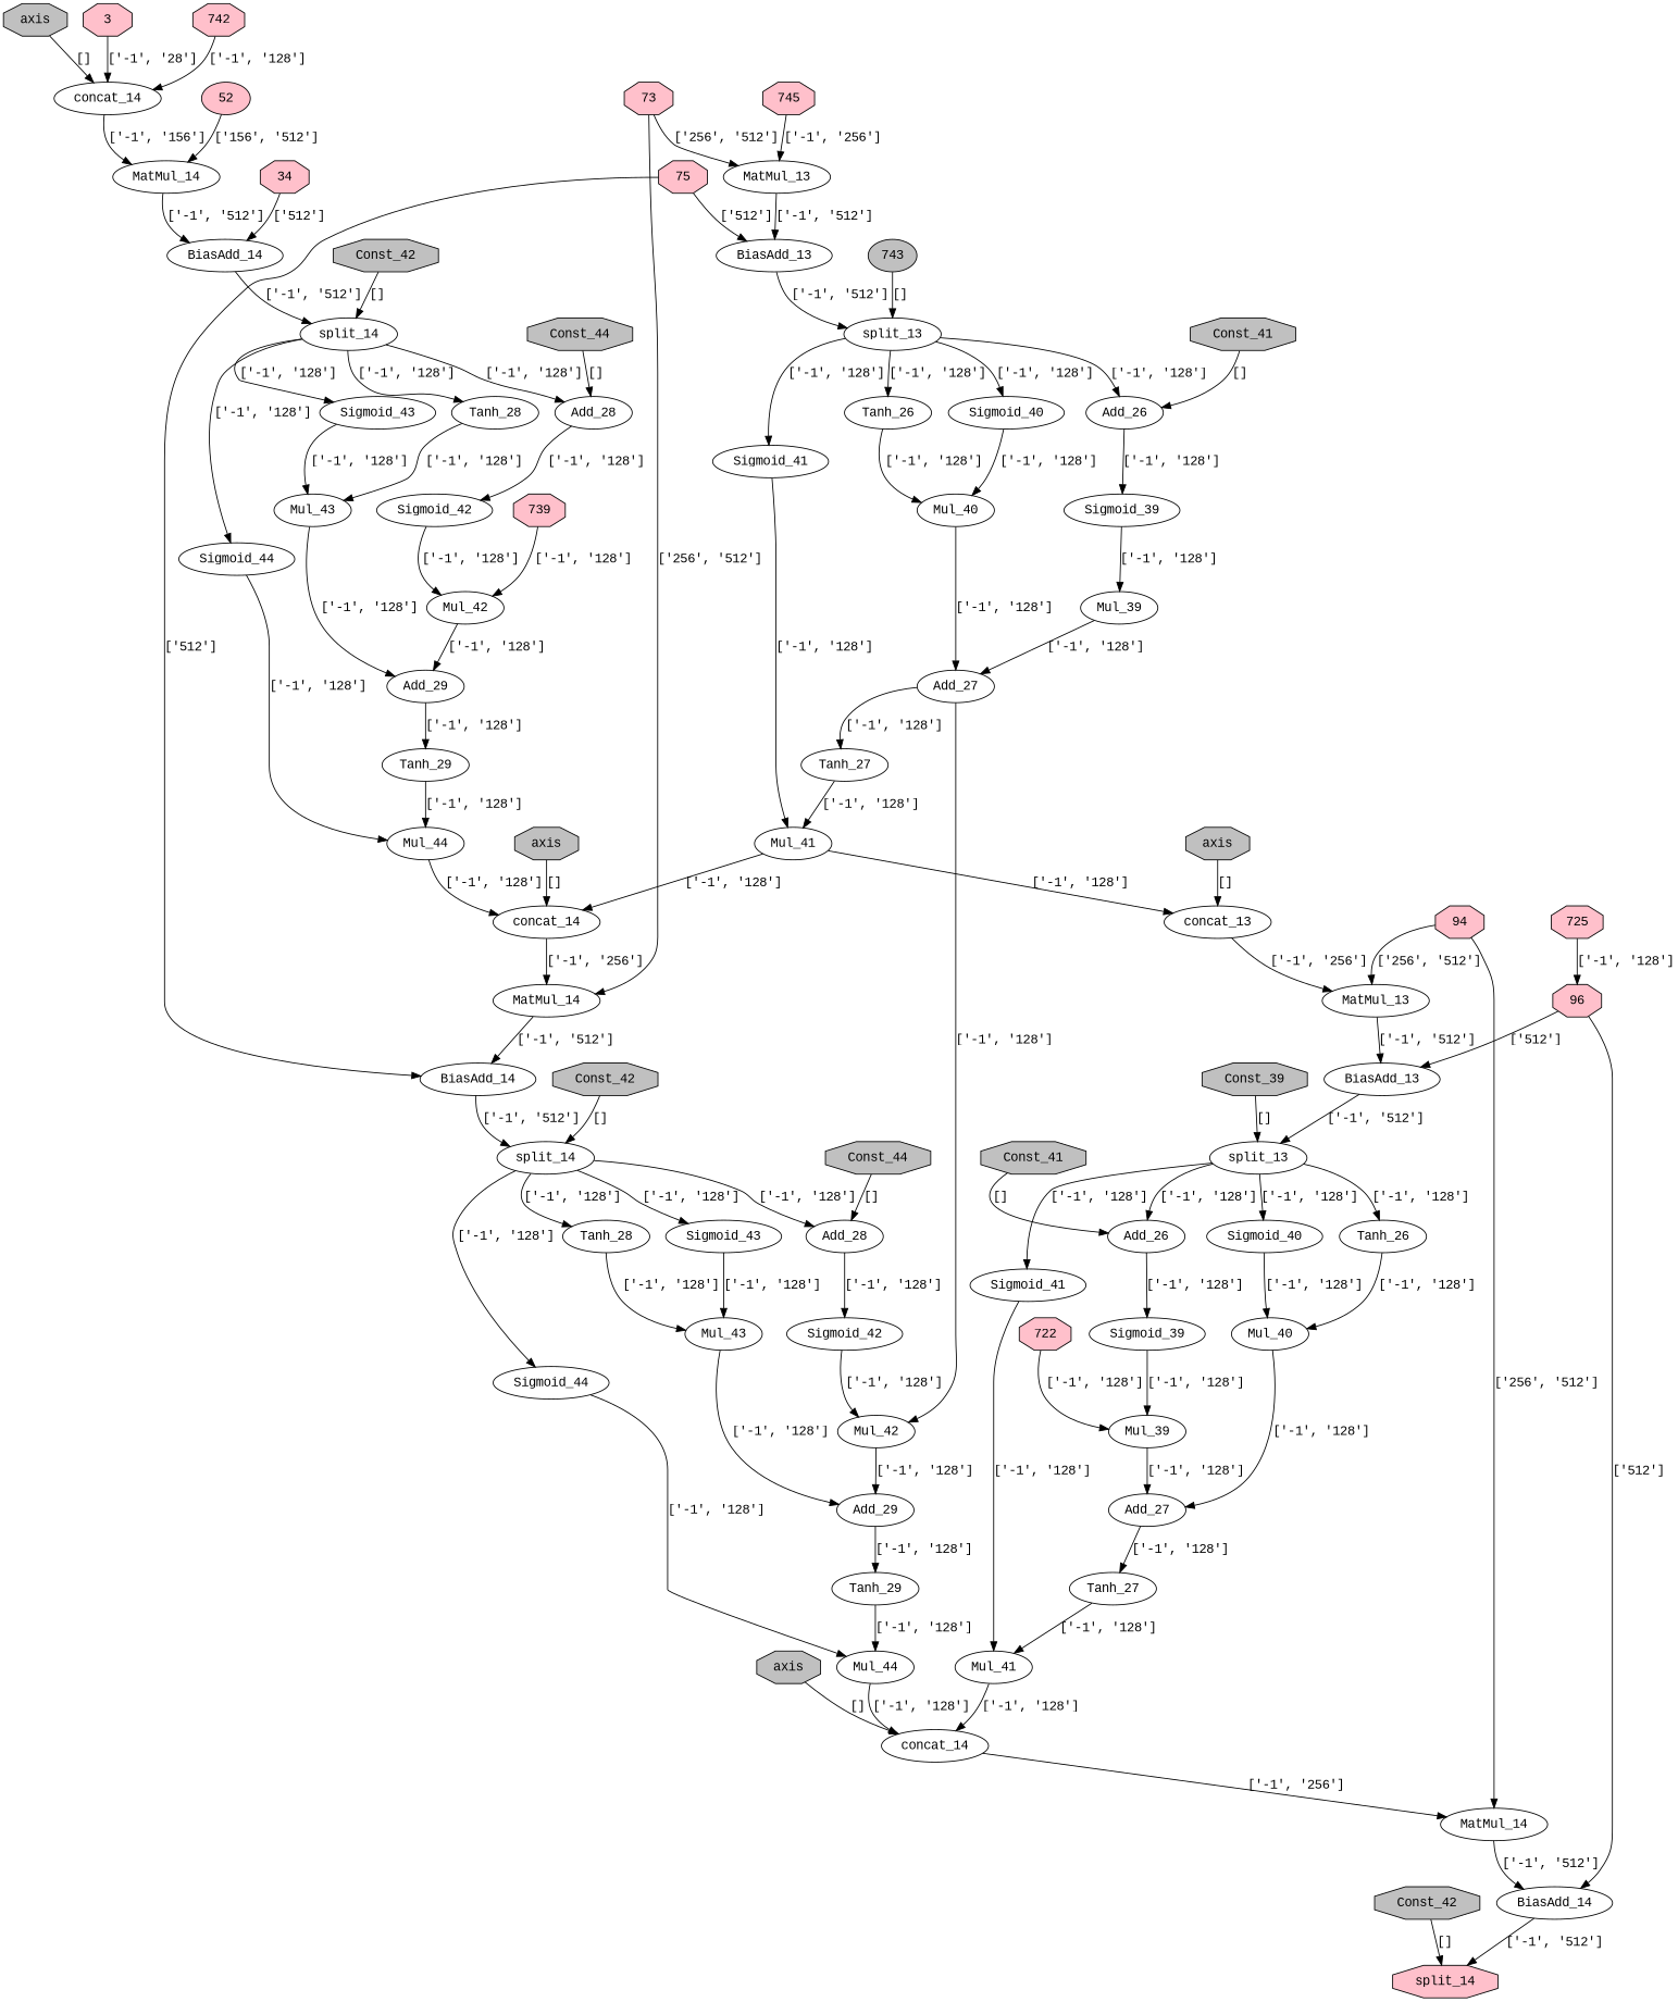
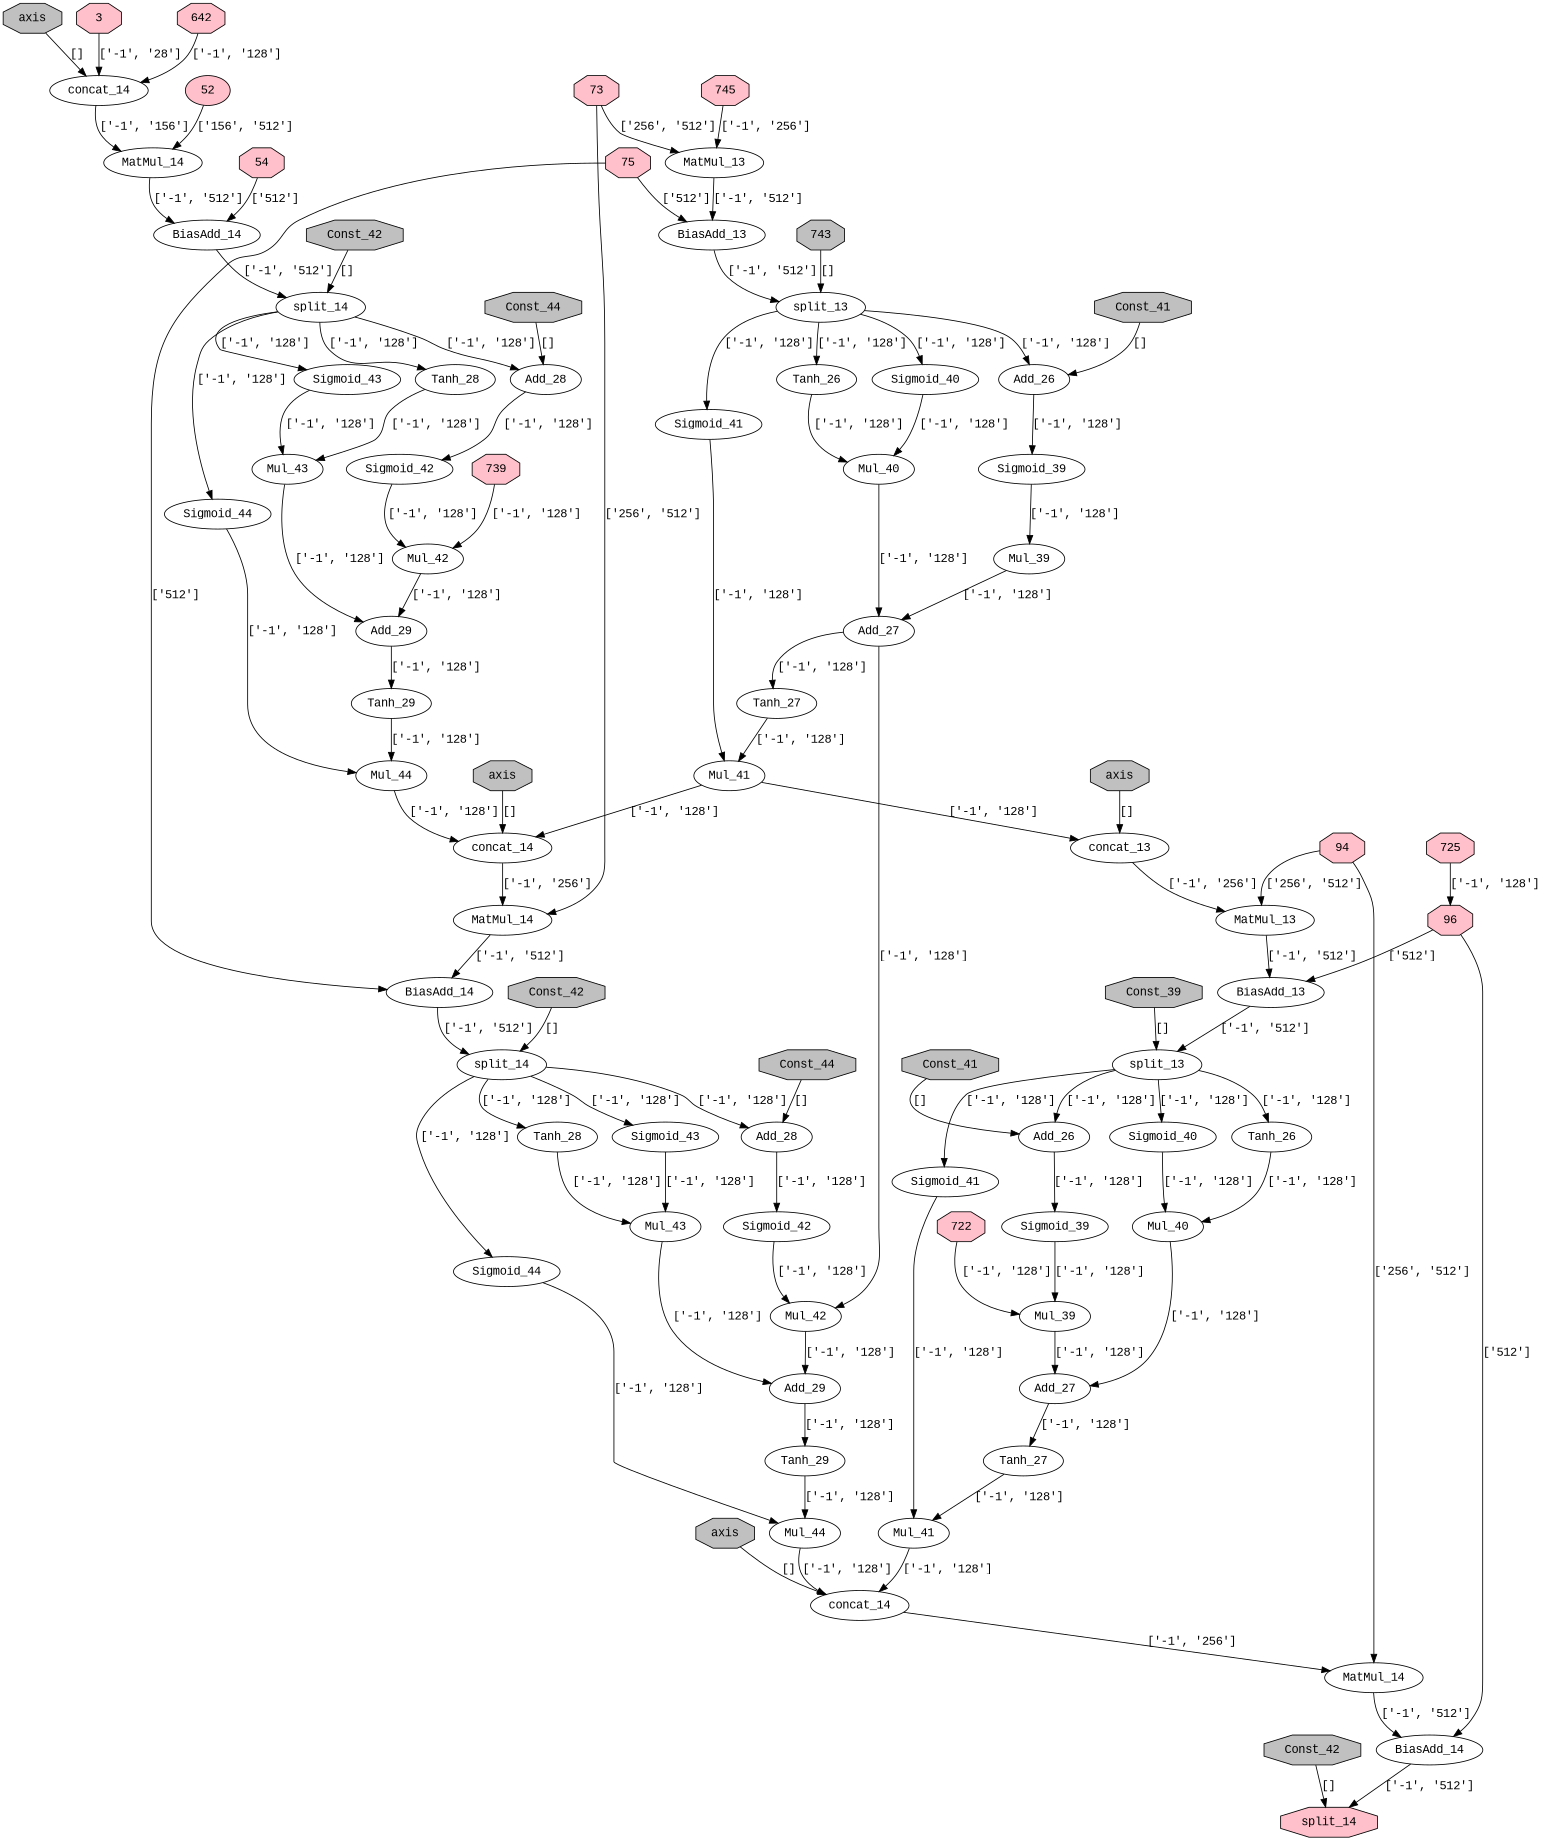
  strict digraph {
    fontname="Liberation Mono"
    node [fontname="Liberation Mono"]
    edge [fontname="Liberation Mono"]
    n1 [label=Sigmoid_39]
    n2 [label=Mul_39]
    n3 [label=Add_27]
    n4 [label=Tanh_27]
    n5 [label=Mul_41]
    n6 [label=Sigmoid_40]
    n7 [label=Mul_40]
    n8 [label=Tanh_26]
    n9 [label=concat_14]
    n10 [label=MatMul_14]
    n11 [label=Sigmoid_41]
    n12 [label=BiasAdd_14]
    n13 [fillcolor=grey label=Const_42 shape=octagon style=filled]
    n14 [label=split_14]
    n15 [label=Add_28]
    n16 [label=Tanh_28]
    n17 [label=Sigmoid_44]
    n18 [label=Sigmoid_43]
    n19 [label=Sigmoid_42]
    n20 [label=Mul_43]
    n21 [label=Mul_44]
    n22 [fillcolor=grey label=axis shape=octagon style=filled]
    n23 [label=concat_14]
    n24 [label=MatMul_14]
    n25 [label=BiasAdd_14]
    n26 [label=Mul_42]
    n27 [label=Add_29]
    n28 [label=concat_14]
    n29 [fillcolor=grey label=Const_44 shape=octagon style=filled]
    n30 [label=Tanh_29]
    3 [fillcolor=pink shape=octagon style=filled]
    n32 [label=MatMul_14]
    n33 [label=BiasAdd_14]
    n34 [fillcolor=grey label=Const_42 shape=octagon style=filled]
    n35 [label=split_14]
    n36 [label=Add_28]
    n37 [label=Sigmoid_43]
    n38 [label=Tanh_28]
    n39 [label=Sigmoid_44]
    n40 [label=Sigmoid_42]
    n41 [label=Mul_43]
    n42 [label=Mul_44]
    n43 [fillcolor=grey label=axis shape=octagon style=filled]
    n44 [label=Mul_42]
    n45 [label=Add_29]
    n46 [fillcolor=grey label=Const_44 shape=octagon style=filled]
    n47 [label=Tanh_29]
    n48 [fillcolor=grey label=Const_42 shape=octagon style=filled]
    n49 [fillcolor=pink label=split_14 shape=octagon style=filled]
    n50 [fillcolor=grey label=axis shape=octagon style=filled]
    52 [fillcolor=pink shape=ellipse style=filled]
-   54 [fillcolor=pink shape=octagon style=filled label=34]
+   54 [fillcolor=pink shape=octagon style=filled]
    n53 [label=Mul_39]
    n54 [label=Add_27]
    n55 [label=Tanh_27]
    73 [fillcolor=pink shape=octagon style=filled]
    n57 [label=MatMul_13]
    n58 [label=BiasAdd_13]
    n59 [label=split_13]
    75 [fillcolor=pink shape=octagon style=filled]
    n61 [label=Add_26]
    n62 [label=Sigmoid_40]
    n63 [label=Tanh_26]
    n64 [label=Sigmoid_41]
    722 [fillcolor=pink shape=octagon style=filled]
    725 [fillcolor=pink shape=octagon style=filled]
    96 [fillcolor=pink shape=octagon style=filled]
    n68 [label=concat_13]
    n69 [label=MatMul_13]
    n70 [label=BiasAdd_13]
    94 [fillcolor=pink shape=octagon style=filled]
    n72 [label=split_13]
    n73 [label=Add_26]
    739 [fillcolor=pink shape=octagon style=filled]
-   742 [fillcolor=pink shape=octagon style=filled]
-   743 [fillcolor=grey shape=ellipse style=filled]
+   742 [fillcolor=pink shape=octagon style=filled label=642]
+   743 [fillcolor=grey shape=octagon style=filled]
    n77 [label=Sigmoid_39]
    n78 [label=Mul_40]
    n79 [label=Mul_41]
    745 [fillcolor=pink shape=octagon style=filled]
    n81 [fillcolor=grey label=Const_41 shape=octagon style=filled]
    n82 [fillcolor=grey label=Const_39 shape=octagon style=filled]
    n83 [fillcolor=grey label=axis shape=octagon style=filled]
    n84 [fillcolor=grey label=Const_41 shape=octagon style=filled]
    n1 -> n2 [label="['-1', '128']"]
    n2 -> n3 [label="['-1', '128']"]
    n3 -> n4 [label="['-1', '128']"]
    n4 -> n5 [label="['-1', '128']"]
    n5 -> n9 [label="['-1', '128']"]
    n6 -> n7 [label="['-1', '128']"]
    n7 -> n3 [label="['-1', '128']"]
    n8 -> n7 [label="['-1', '128']"]
    n9 -> n10 [label="['-1', '256']"]
    n10 -> n12 [label="['-1', '512']"]
    n11 -> n5 [label="['-1', '128']"]
    n12 -> n49 [label="['-1', '512']"]
    n13 -> n14 [label="[]"]
    n14 -> n15 [label="['-1', '128']"]
    n14 -> n16 [label="['-1', '128']"]
    n14 -> n17 [label="['-1', '128']"]
    n14 -> n18 [label="['-1', '128']"]
    n15 -> n19 [label="['-1', '128']"]
    n16 -> n20 [label="['-1', '128']"]
    n17 -> n21 [label="['-1', '128']"]
    n18 -> n20 [label="['-1', '128']"]
    n19 -> n26 [label="['-1', '128']"]
    n20 -> n27 [label="['-1', '128']"]
    n21 -> n28 [label="['-1', '128']"]
    n22 -> n23 [label="[]"]
    n23 -> n24 [label="['-1', '156']"]
    n24 -> n25 [label="['-1', '512']"]
    n25 -> n14 [label="['-1', '512']"]
    n26 -> n27 [label="['-1', '128']"]
    n27 -> n30 [label="['-1', '128']"]
    n28 -> n32 [label="['-1', '256']"]
    n29 -> n15 [label="[]"]
    n30 -> n21 [label="['-1', '128']"]
    3 -> n23 [label="['-1', '28']"]
    n32 -> n33 [label="['-1', '512']"]
    n33 -> n35 [label="['-1', '512']"]
    n34 -> n35 [label="[]"]
    n35 -> n36 [label="['-1', '128']"]
    n35 -> n37 [label="['-1', '128']"]
    n35 -> n38 [label="['-1', '128']"]
    n35 -> n39 [label="['-1', '128']"]
    n36 -> n40 [label="['-1', '128']"]
    n37 -> n41 [label="['-1', '128']"]
    n38 -> n41 [label="['-1', '128']"]
    n39 -> n42 [label="['-1', '128']"]
    n40 -> n44 [label="['-1', '128']"]
    n41 -> n45 [label="['-1', '128']"]
    n42 -> n9 [label="['-1', '128']"]
    n43 -> n28 [label="[]"]
    n44 -> n45 [label="['-1', '128']"]
    n45 -> n47 [label="['-1', '128']"]
    n46 -> n36 [label="[]"]
    n47 -> n42 [label="['-1', '128']"]
    n48 -> n49 [label="[]"]
    n50 -> n9 [label="[]"]
    52 -> n24 [label="['156', '512']"]
    54 -> n25 [label="['512']"]
    n53 -> n54 [label="['-1', '128']"]
    n54 -> n44 [label="['-1', '128']"]
    n54 -> n55 [label="['-1', '128']"]
    n55 -> n79 [label="['-1', '128']"]
    73 -> n32 [label="['256', '512']"]
    73 -> n57 [label="['256', '512']"]
    n57 -> n58 [label="['-1', '512']"]
    n58 -> n59 [label="['-1', '512']"]
    n59 -> n61 [label="['-1', '128']"]
    n59 -> n62 [label="['-1', '128']"]
    n59 -> n63 [label="['-1', '128']"]
    n59 -> n64 [label="['-1', '128']"]
    75 -> n33 [label="['512']"]
    75 -> n58 [label="['512']"]
    n61 -> n77 [label="['-1', '128']"]
    n62 -> n78 [label="['-1', '128']"]
    n63 -> n78 [label="['-1', '128']"]
    n64 -> n79 [label="['-1', '128']"]
    722 -> n2 [label="['-1', '128']"]
    725 -> 96 [label="['-1', '128']"]
    96 -> n12 [label="['512']"]
    96 -> n70 [label="['512']"]
    n68 -> n69 [label="['-1', '256']"]
    n69 -> n70 [label="['-1', '512']"]
    n70 -> n72 [label="['-1', '512']"]
    94 -> n10 [label="['256', '512']"]
    94 -> n69 [label="['256', '512']"]
    n72 -> n6 [label="['-1', '128']"]
    n72 -> n8 [label="['-1', '128']"]
    n72 -> n11 [label="['-1', '128']"]
    n72 -> n73 [label="['-1', '128']"]
    n73 -> n1 [label="['-1', '128']"]
    739 -> n26 [label="['-1', '128']"]
    742 -> n23 [label="['-1', '128']"]
    743 -> n59 [label="[]"]
    n77 -> n53 [label="['-1', '128']"]
    n78 -> n54 [label="['-1', '128']"]
    n79 -> n28 [label="['-1', '128']"]
    n79 -> n68 [label="['-1', '128']"]
    745 -> n57 [label="['-1', '256']"]
    n81 -> n61 [label="[]"]
    n82 -> n72 [label="[]"]
    n83 -> n68 [label="[]"]
    n84 -> n73 [label="[]"]
  }
